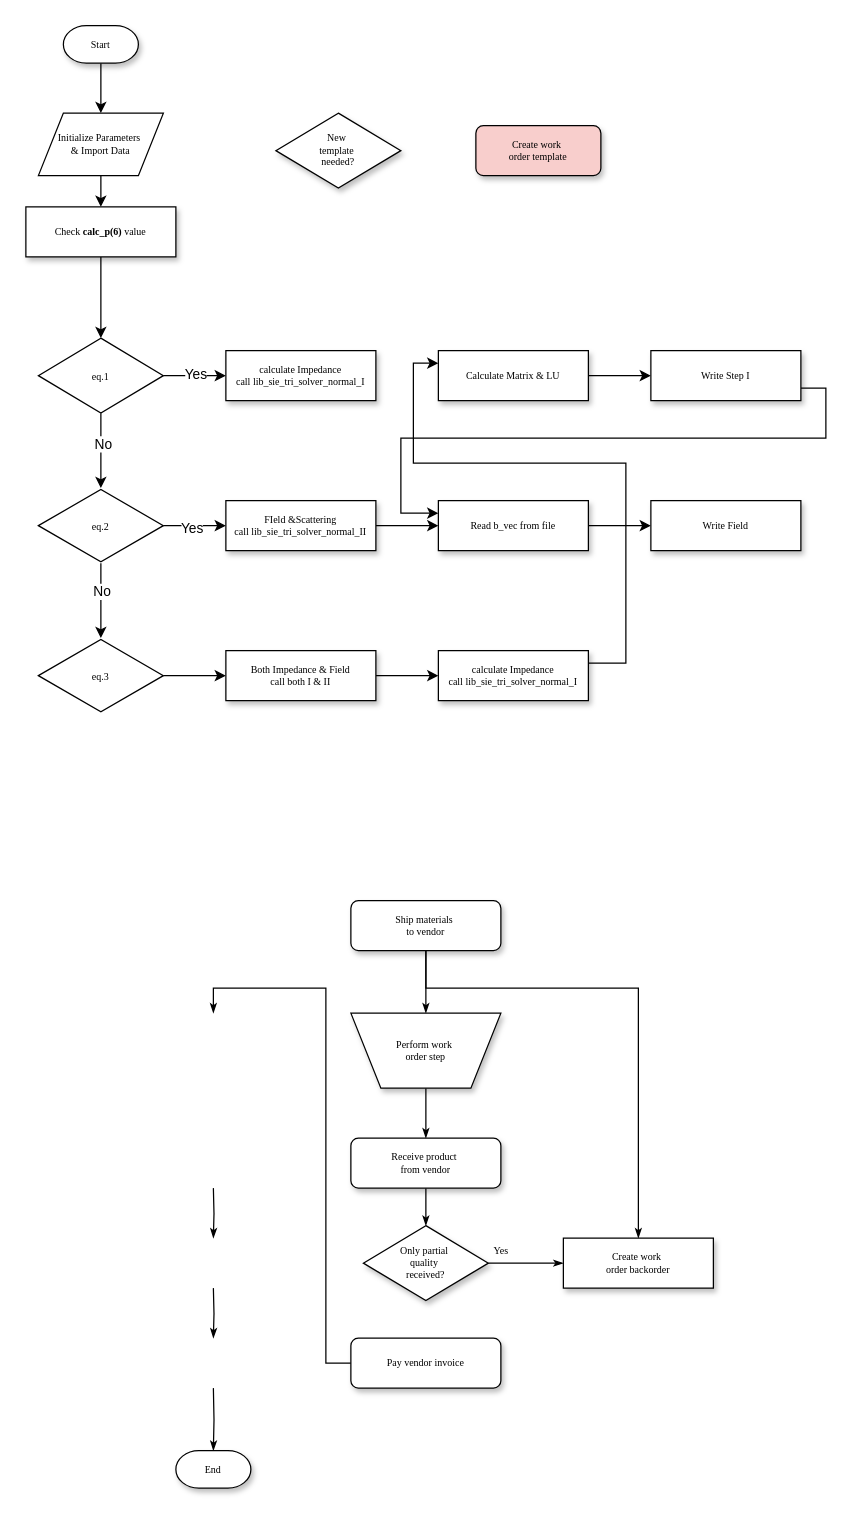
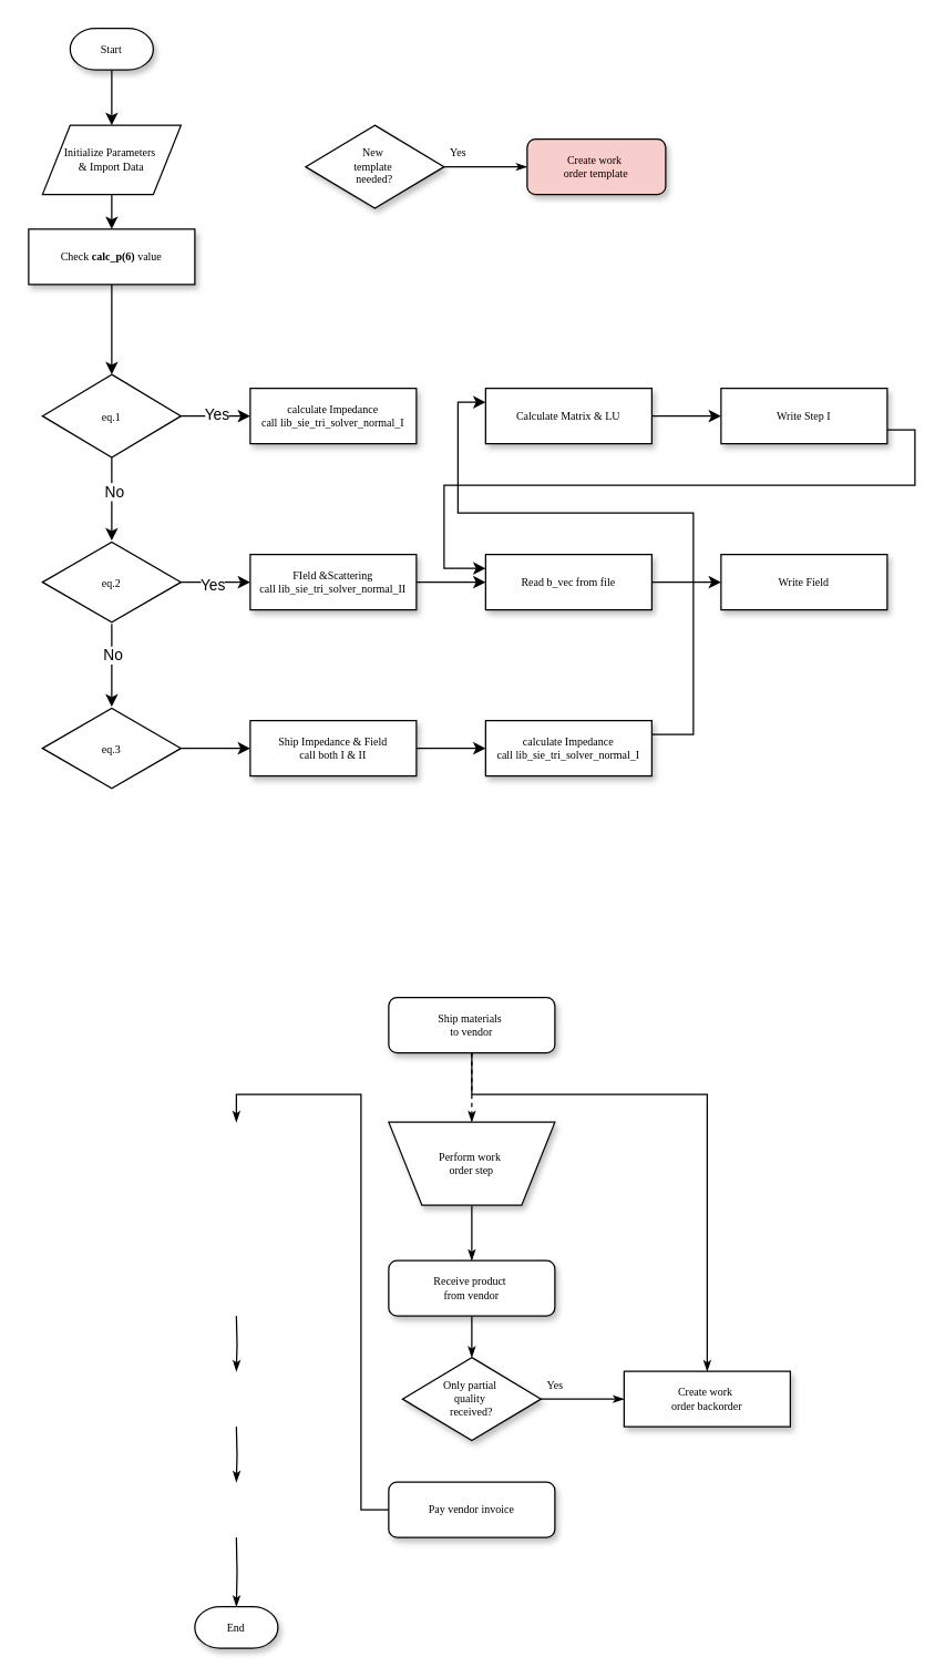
  <mxCell id="0" />
  <mxCell id="1" parent="0" />
+ <mxCell id="2" value="Yes" style="edgeStyle=orthogonalEdgeStyle;rounded=0;html=1;labelBackgroundColor=none;startSize=5;endArrow=classicThin;endFill=1;endSize=5;jettySize=auto;orthogonalLoop=1;strokeWidth=1;fontFamily=Verdana;fontSize=8" parent="1" source="3" target="4" edge="1"><mxGeometry x="-0.667" y="10" relative="1" as="geometry"><mxPoint as="offset" /></mxGeometry></mxCell>
  <mxCell id="3" value="New&amp;nbsp;&lt;div&gt;template&amp;nbsp;&lt;/div&gt;&lt;div&gt;needed?&lt;/div&gt;" style="rhombus;whiteSpace=wrap;html=1;rounded=0;shadow=1;labelBackgroundColor=none;strokeWidth=1;fontFamily=Verdana;fontSize=8;align=center;" parent="1" vertex="1"><mxGeometry x="220" y="90" width="100" height="60" as="geometry" /></mxCell>
  <mxCell id="4" value="Create work&amp;nbsp;&lt;div&gt;order template&lt;/div&gt;" style="rounded=1;whiteSpace=wrap;html=1;shadow=1;labelBackgroundColor=none;strokeWidth=1;fontFamily=Verdana;fontSize=8;align=center;fillColor=#f8cecc;" parent="1" vertex="1"><mxGeometry x="380" y="100" width="100" height="40" as="geometry" /></mxCell>
  <mxCell id="5" value="calculate Impedance&lt;div&gt;call lib_sie_tri_solver_normal_I&lt;/div&gt;" style="whiteSpace=wrap;html=1;rounded=0;shadow=1;labelBackgroundColor=none;strokeWidth=1;fontFamily=Verdana;fontSize=8;align=center;" parent="1" vertex="1"><mxGeometry x="180" y="280" width="120" height="40" as="geometry" /></mxCell>
  <mxCell id="6" value="" style="edgeStyle=orthogonalEdgeStyle;rounded=0;orthogonalLoop=1;jettySize=auto;html=1;" edge="1" parent="1" source="7" target="32"><mxGeometry relative="1" as="geometry" /></mxCell>
  <mxCell id="7" value="Check &lt;b&gt;calc_p(6)&lt;/b&gt; value" style="whiteSpace=wrap;html=1;rounded=0;shadow=1;labelBackgroundColor=none;strokeWidth=1;fontFamily=Verdana;fontSize=8;align=center;spacing=6;" parent="1" vertex="1"><mxGeometry x="20" y="165" width="120" height="40" as="geometry" /></mxCell>
  <mxCell id="8" value="" style="edgeStyle=orthogonalEdgeStyle;rounded=0;orthogonalLoop=1;jettySize=auto;html=1;" edge="1" parent="1" source="9" target="47"><mxGeometry relative="1" as="geometry" /></mxCell>
  <mxCell id="9" value="FIeld &amp;amp;Scattering&lt;div&gt;call lib_sie_tri_solver_normal_II&lt;/div&gt;" style="whiteSpace=wrap;html=1;rounded=0;shadow=1;labelBackgroundColor=none;strokeWidth=1;fontFamily=Verdana;fontSize=8;align=center;spacing=6;" parent="1" vertex="1"><mxGeometry x="180" y="400" width="120" height="40" as="geometry" /></mxCell>
- <mxCell id="10" style="edgeStyle=orthogonalEdgeStyle;rounded=0;html=1;labelBackgroundColor=none;startSize=5;endArrow=classicThin;endFill=1;endSize=5;jettySize=auto;orthogonalLoop=1;strokeWidth=1;fontFamily=Verdana;fontSize=8" parent="1" source="12" target="14" edge="1"><mxGeometry relative="1" as="geometry" /></mxCell>
+ <mxCell id="10" style="edgeStyle=orthogonalEdgeStyle;rounded=0;html=1;labelBackgroundColor=none;startSize=5;endArrow=classicThin;endFill=1;endSize=5;jettySize=auto;orthogonalLoop=1;strokeWidth=1;fontFamily=Verdana;fontSize=8;dashed=1;" parent="1" source="12" target="14" edge="1"><mxGeometry relative="1" as="geometry" /></mxCell>
  <mxCell id="11" style="edgeStyle=orthogonalEdgeStyle;rounded=0;html=1;labelBackgroundColor=none;startSize=5;endArrow=classicThin;endFill=1;endSize=5;jettySize=auto;orthogonalLoop=1;strokeWidth=1;fontFamily=Verdana;fontSize=8" parent="1" source="12" target="21" edge="1"><mxGeometry relative="1" as="geometry"><Array as="points"><mxPoint x="340" y="790" /><mxPoint x="510" y="790" /></Array></mxGeometry></mxCell>
  <mxCell id="12" value="Ship materials&amp;nbsp;&lt;div&gt;to vendor&lt;/div&gt;" style="rounded=1;whiteSpace=wrap;html=1;shadow=1;labelBackgroundColor=none;strokeWidth=1;fontFamily=Verdana;fontSize=8;align=center;" parent="1" vertex="1"><mxGeometry x="280" y="720" width="120" height="40" as="geometry" /></mxCell>
  <mxCell id="13" style="edgeStyle=orthogonalEdgeStyle;rounded=0;html=1;labelBackgroundColor=none;startSize=5;endArrow=classicThin;endFill=1;endSize=5;jettySize=auto;orthogonalLoop=1;strokeWidth=1;fontFamily=Verdana;fontSize=8" parent="1" source="14" target="17" edge="1"><mxGeometry relative="1" as="geometry" /></mxCell>
  <mxCell id="14" value="Perform work&amp;nbsp;&lt;div&gt;order step&lt;/div&gt;" style="shape=trapezoid;whiteSpace=wrap;html=1;rounded=0;shadow=1;labelBackgroundColor=none;strokeWidth=1;fontFamily=Verdana;fontSize=8;align=center;flipV=1;" parent="1" vertex="1"><mxGeometry x="280" y="810" width="120" height="60" as="geometry" /></mxCell>
  <mxCell id="15" style="edgeStyle=orthogonalEdgeStyle;rounded=0;html=1;labelBackgroundColor=none;startSize=5;endArrow=classicThin;endFill=1;endSize=5;jettySize=auto;orthogonalLoop=1;strokeWidth=1;fontFamily=Verdana;fontSize=8" parent="1" edge="1"><mxGeometry relative="1" as="geometry"><mxPoint x="170" y="950" as="sourcePoint" /><mxPoint x="170" y="990" as="targetPoint" /></mxGeometry></mxCell>
  <mxCell id="16" style="edgeStyle=orthogonalEdgeStyle;rounded=0;html=1;labelBackgroundColor=none;startSize=5;endArrow=classicThin;endFill=1;endSize=5;jettySize=auto;orthogonalLoop=1;strokeWidth=1;fontFamily=Verdana;fontSize=8" parent="1" source="17" target="20" edge="1"><mxGeometry relative="1" as="geometry" /></mxCell>
  <mxCell id="17" value="Receive product&amp;nbsp;&lt;div&gt;from vendor&lt;/div&gt;" style="rounded=1;whiteSpace=wrap;html=1;shadow=1;labelBackgroundColor=none;strokeWidth=1;fontFamily=Verdana;fontSize=8;align=center;" parent="1" vertex="1"><mxGeometry x="280" y="910" width="120" height="40" as="geometry" /></mxCell>
  <mxCell id="18" style="edgeStyle=orthogonalEdgeStyle;rounded=0;html=1;labelBackgroundColor=none;startSize=5;endArrow=classicThin;endFill=1;endSize=5;jettySize=auto;orthogonalLoop=1;strokeWidth=1;fontFamily=Verdana;fontSize=8" parent="1" edge="1"><mxGeometry relative="1" as="geometry"><mxPoint x="170" y="1030" as="sourcePoint" /><mxPoint x="170" y="1070" as="targetPoint" /></mxGeometry></mxCell>
  <mxCell id="19" value="Yes" style="edgeStyle=orthogonalEdgeStyle;rounded=0;html=1;labelBackgroundColor=none;startSize=5;endArrow=classicThin;endFill=1;endSize=5;jettySize=auto;orthogonalLoop=1;strokeWidth=1;fontFamily=Verdana;fontSize=8" parent="1" source="20" target="21" edge="1"><mxGeometry x="-0.667" y="10" relative="1" as="geometry"><mxPoint as="offset" /></mxGeometry></mxCell>
  <mxCell id="20" value="Only partial&amp;nbsp;&lt;div&gt;quality&amp;nbsp;&lt;/div&gt;&lt;div&gt;received?&lt;/div&gt;" style="rhombus;whiteSpace=wrap;html=1;rounded=0;shadow=1;labelBackgroundColor=none;strokeWidth=1;fontFamily=Verdana;fontSize=8;align=center;" parent="1" vertex="1"><mxGeometry x="290" y="980" width="100" height="60" as="geometry" /></mxCell>
  <mxCell id="21" value="Create work&amp;nbsp;&lt;div&gt;order backorder&lt;/div&gt;" style="whiteSpace=wrap;html=1;rounded=0;shadow=1;labelBackgroundColor=none;strokeWidth=1;fontFamily=Verdana;fontSize=8;align=center;" parent="1" vertex="1"><mxGeometry x="450" y="990" width="120" height="40" as="geometry" /></mxCell>
  <mxCell id="22" style="edgeStyle=orthogonalEdgeStyle;rounded=0;html=1;labelBackgroundColor=none;startSize=5;endArrow=classicThin;endFill=1;endSize=5;jettySize=auto;orthogonalLoop=1;strokeWidth=1;fontFamily=Verdana;fontSize=8" parent="1" target="25" edge="1"><mxGeometry relative="1" as="geometry"><mxPoint x="170" y="1110" as="sourcePoint" /></mxGeometry></mxCell>
  <mxCell id="23" style="edgeStyle=orthogonalEdgeStyle;rounded=0;html=1;labelBackgroundColor=none;startSize=5;endArrow=classicThin;endFill=1;endSize=5;jettySize=auto;orthogonalLoop=1;strokeWidth=1;fontFamily=Verdana;fontSize=8" parent="1" source="24" edge="1"><mxGeometry relative="1" as="geometry"><Array as="points"><mxPoint x="260" y="1090" /><mxPoint x="260" y="790" /><mxPoint x="170" y="790" /></Array><mxPoint x="170" y="810" as="targetPoint" /></mxGeometry></mxCell>
  <mxCell id="24" value="Pay vendor invoice" style="rounded=1;whiteSpace=wrap;html=1;shadow=1;labelBackgroundColor=none;strokeWidth=1;fontFamily=Verdana;fontSize=8;align=center;" parent="1" vertex="1"><mxGeometry x="280" y="1070" width="120" height="40" as="geometry" /></mxCell>
  <mxCell id="25" value="End" style="strokeWidth=1;html=1;shape=mxgraph.flowchart.terminator;whiteSpace=wrap;rounded=0;shadow=1;labelBackgroundColor=none;fontFamily=Verdana;fontSize=8;align=center;" parent="1" vertex="1"><mxGeometry x="140" y="1160" width="60" height="30" as="geometry" /></mxCell>
  <mxCell id="26" value="" style="edgeStyle=orthogonalEdgeStyle;rounded=0;orthogonalLoop=1;jettySize=auto;html=1;" edge="1" parent="1" source="27" target="43"><mxGeometry relative="1" as="geometry" /></mxCell>
  <mxCell id="27" value="Start" style="strokeWidth=1;html=1;shape=mxgraph.flowchart.terminator;whiteSpace=wrap;rounded=0;shadow=1;labelBackgroundColor=none;fontFamily=Verdana;fontSize=8;align=center;" parent="1" vertex="1"><mxGeometry x="50" y="20" width="60" height="30" as="geometry" /></mxCell>
  <mxCell id="28" value="" style="edgeStyle=orthogonalEdgeStyle;rounded=0;orthogonalLoop=1;jettySize=auto;html=1;" edge="1" parent="1" source="32" target="5"><mxGeometry relative="1" as="geometry" /></mxCell>
  <mxCell id="29" value="Yes" style="edgeLabel;html=1;align=center;verticalAlign=middle;resizable=0;points=[];" vertex="1" connectable="0" parent="28"><mxGeometry x="0.003" y="2" relative="1" as="geometry"><mxPoint as="offset" /></mxGeometry></mxCell>
  <mxCell id="30" value="" style="edgeStyle=orthogonalEdgeStyle;rounded=0;orthogonalLoop=1;jettySize=auto;html=1;" edge="1" parent="1" source="32" target="37"><mxGeometry relative="1" as="geometry" /></mxCell>
  <mxCell id="31" value="No" style="edgeLabel;html=1;align=center;verticalAlign=middle;resizable=0;points=[];" vertex="1" connectable="0" parent="30"><mxGeometry x="-0.196" y="1" relative="1" as="geometry"><mxPoint as="offset" /></mxGeometry></mxCell>
  <mxCell id="32" value="&lt;font style=&quot;font-size: 8px;&quot; face=&quot;Verdana&quot;&gt;eq.1&lt;/font&gt;" style="rhombus;whiteSpace=wrap;html=1;" vertex="1" parent="1"><mxGeometry x="30" y="270" width="100" height="60" as="geometry" /></mxCell>
  <mxCell id="33" value="" style="edgeStyle=orthogonalEdgeStyle;rounded=0;orthogonalLoop=1;jettySize=auto;html=1;" edge="1" parent="1" source="37" target="9"><mxGeometry relative="1" as="geometry" /></mxCell>
  <mxCell id="34" value="Yes" style="edgeLabel;html=1;align=center;verticalAlign=middle;resizable=0;points=[];" vertex="1" connectable="0" parent="33"><mxGeometry x="-0.11" y="-1" relative="1" as="geometry"><mxPoint as="offset" /></mxGeometry></mxCell>
  <mxCell id="35" value="" style="edgeStyle=orthogonalEdgeStyle;rounded=0;orthogonalLoop=1;jettySize=auto;html=1;" edge="1" parent="1" source="37" target="39"><mxGeometry relative="1" as="geometry" /></mxCell>
  <mxCell id="36" value="No" style="edgeLabel;html=1;align=center;verticalAlign=middle;resizable=0;points=[];" vertex="1" connectable="0" parent="35"><mxGeometry x="-0.255" relative="1" as="geometry"><mxPoint as="offset" /></mxGeometry></mxCell>
  <mxCell id="37" value="&lt;font style=&quot;font-size: 8px;&quot; face=&quot;Verdana&quot;&gt;eq.2&lt;/font&gt;" style="html=1;whiteSpace=wrap;aspect=fixed;shape=isoRectangle;" vertex="1" parent="1"><mxGeometry x="30" y="390" width="100" height="60" as="geometry" /></mxCell>
  <mxCell id="38" value="" style="edgeStyle=orthogonalEdgeStyle;rounded=0;orthogonalLoop=1;jettySize=auto;html=1;" edge="1" parent="1" source="39" target="41"><mxGeometry relative="1" as="geometry" /></mxCell>
  <mxCell id="39" value="&lt;font style=&quot;font-size: 8px;&quot; face=&quot;Verdana&quot;&gt;eq.3&lt;/font&gt;" style="html=1;whiteSpace=wrap;aspect=fixed;shape=isoRectangle;" vertex="1" parent="1"><mxGeometry x="30" y="510" width="100" height="60" as="geometry" /></mxCell>
  <mxCell id="40" value="" style="edgeStyle=orthogonalEdgeStyle;rounded=0;orthogonalLoop=1;jettySize=auto;html=1;" edge="1" parent="1" source="41" target="49"><mxGeometry relative="1" as="geometry" /></mxCell>
- <mxCell id="41" value="Both Impedance &amp;amp; Field&lt;div&gt;call both I &amp;amp; II&lt;/div&gt;" style="whiteSpace=wrap;html=1;rounded=0;shadow=1;labelBackgroundColor=none;strokeWidth=1;fontFamily=Verdana;fontSize=8;align=center;spacing=6;" vertex="1" parent="1"><mxGeometry x="180" y="520" width="120" height="40" as="geometry" /></mxCell>
+ <mxCell id="41" value="Ship Impedance &amp;amp; Field&lt;div&gt;call both I &amp;amp; II&lt;/div&gt;" style="whiteSpace=wrap;html=1;rounded=0;shadow=1;labelBackgroundColor=none;strokeWidth=1;fontFamily=Verdana;fontSize=8;align=center;spacing=6;" vertex="1" parent="1"><mxGeometry x="180" y="520" width="120" height="40" as="geometry" /></mxCell>
  <mxCell id="42" value="" style="edgeStyle=orthogonalEdgeStyle;rounded=0;orthogonalLoop=1;jettySize=auto;html=1;" edge="1" parent="1" source="43" target="7"><mxGeometry relative="1" as="geometry" /></mxCell>
  <mxCell id="43" value="Initialize Parameters&amp;nbsp;&lt;div&gt;&amp;amp; Import Data&lt;/div&gt;" style="shape=parallelogram;perimeter=parallelogramPerimeter;whiteSpace=wrap;html=1;fixedSize=1;fontFamily=Verdana;fontSize=8;" vertex="1" parent="1"><mxGeometry x="30" y="90" width="100" height="50" as="geometry" /></mxCell>
  <mxCell id="44" value="" style="edgeStyle=orthogonalEdgeStyle;rounded=0;orthogonalLoop=1;jettySize=auto;html=1;" edge="1" parent="1" source="45" target="51"><mxGeometry relative="1" as="geometry" /></mxCell>
  <mxCell id="45" value="Calculate Matrix &amp;amp; LU" style="whiteSpace=wrap;html=1;rounded=0;shadow=1;labelBackgroundColor=none;strokeWidth=1;fontFamily=Verdana;fontSize=8;align=center;" vertex="1" parent="1"><mxGeometry x="350" y="280" width="120" height="40" as="geometry" /></mxCell>
  <mxCell id="46" value="" style="edgeStyle=orthogonalEdgeStyle;rounded=0;orthogonalLoop=1;jettySize=auto;html=1;" edge="1" parent="1" source="47" target="52"><mxGeometry relative="1" as="geometry" /></mxCell>
  <mxCell id="47" value="Read b_vec from file" style="whiteSpace=wrap;html=1;rounded=0;shadow=1;labelBackgroundColor=none;strokeWidth=1;fontFamily=Verdana;fontSize=8;align=center;" vertex="1" parent="1"><mxGeometry x="350" y="400" width="120" height="40" as="geometry" /></mxCell>
  <mxCell id="48" style="edgeStyle=orthogonalEdgeStyle;rounded=0;orthogonalLoop=1;jettySize=auto;html=1;exitX=1;exitY=0.25;exitDx=0;exitDy=0;entryX=0;entryY=0.25;entryDx=0;entryDy=0;" edge="1" parent="1" source="49" target="45"><mxGeometry relative="1" as="geometry"><Array as="points"><mxPoint x="500" y="530" /><mxPoint x="500" y="370" /><mxPoint x="330" y="370" /><mxPoint x="330" y="290" /></Array></mxGeometry></mxCell>
  <mxCell id="49" value="calculate Impedance&lt;div&gt;call lib_sie_tri_solver_normal_I&lt;/div&gt;" style="whiteSpace=wrap;html=1;rounded=0;shadow=1;labelBackgroundColor=none;strokeWidth=1;fontFamily=Verdana;fontSize=8;align=center;" vertex="1" parent="1"><mxGeometry x="350" y="520" width="120" height="40" as="geometry" /></mxCell>
  <mxCell id="50" style="edgeStyle=orthogonalEdgeStyle;rounded=0;orthogonalLoop=1;jettySize=auto;html=1;exitX=1;exitY=0.75;exitDx=0;exitDy=0;entryX=0;entryY=0.25;entryDx=0;entryDy=0;" edge="1" parent="1" source="51" target="47"><mxGeometry relative="1" as="geometry"><Array as="points"><mxPoint x="660" y="310" /><mxPoint x="660" y="350" /><mxPoint x="320" y="350" /><mxPoint x="320" y="410" /></Array></mxGeometry></mxCell>
  <mxCell id="51" value="Write Step I" style="whiteSpace=wrap;html=1;rounded=0;shadow=1;labelBackgroundColor=none;strokeWidth=1;fontFamily=Verdana;fontSize=8;align=center;" vertex="1" parent="1"><mxGeometry x="520" y="280" width="120" height="40" as="geometry" /></mxCell>
  <mxCell id="52" value="Write Field" style="whiteSpace=wrap;html=1;rounded=0;shadow=1;labelBackgroundColor=none;strokeWidth=1;fontFamily=Verdana;fontSize=8;align=center;" vertex="1" parent="1"><mxGeometry x="520" y="400" width="120" height="40" as="geometry" /></mxCell>
